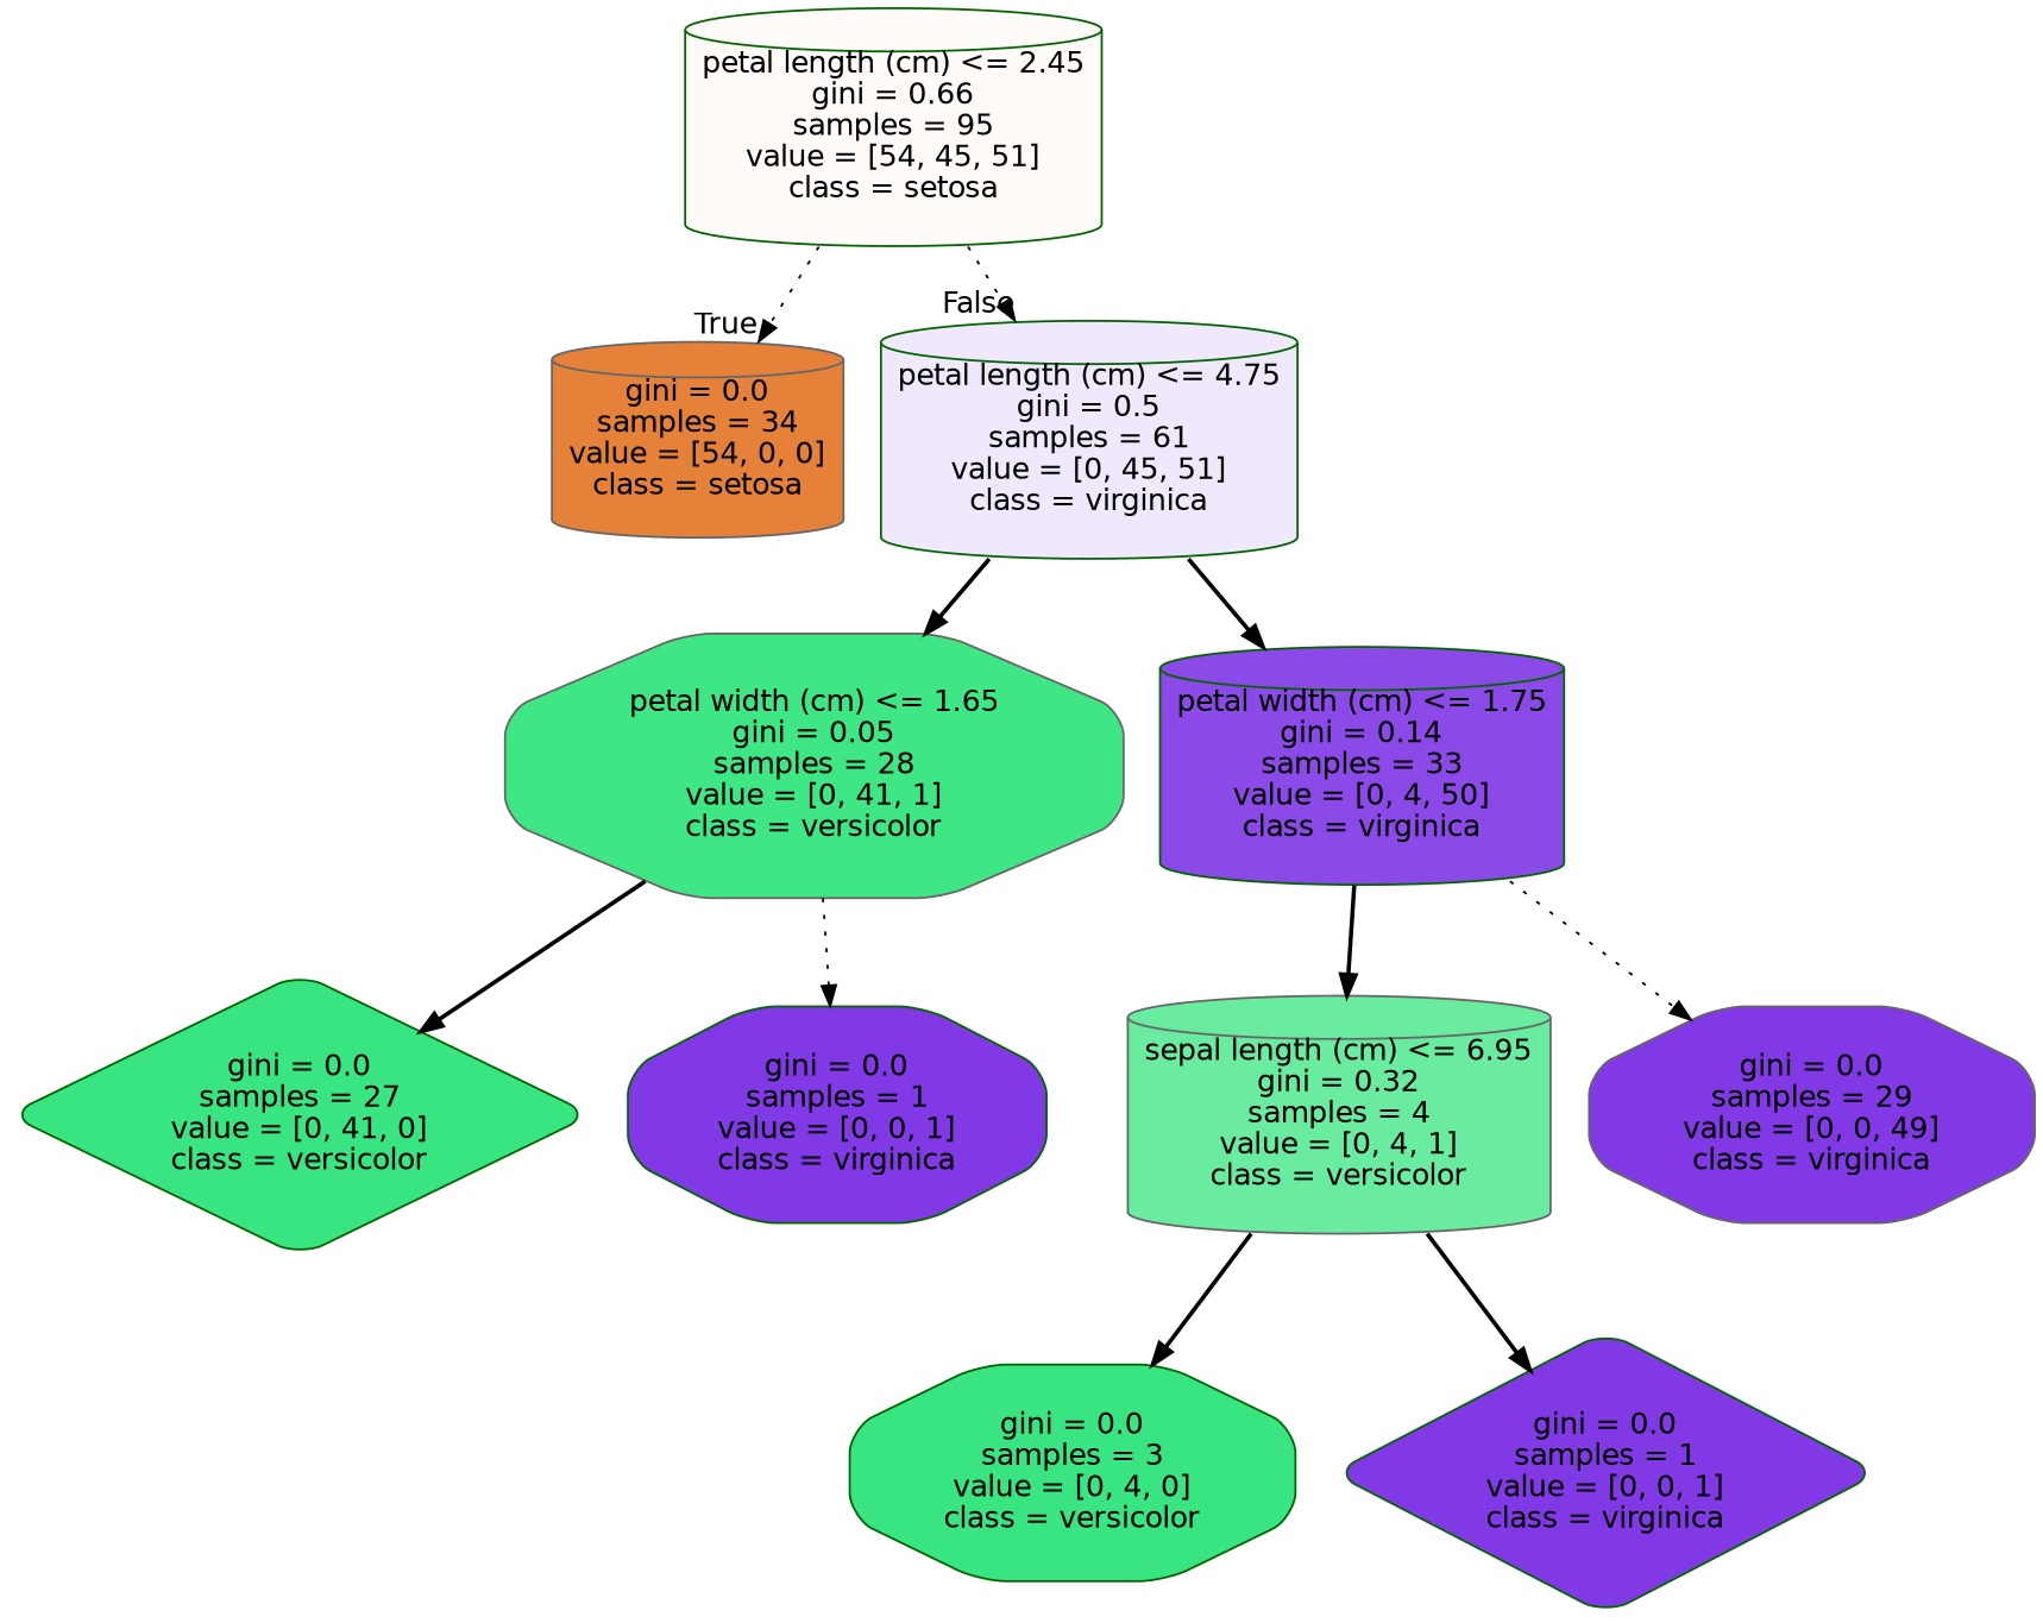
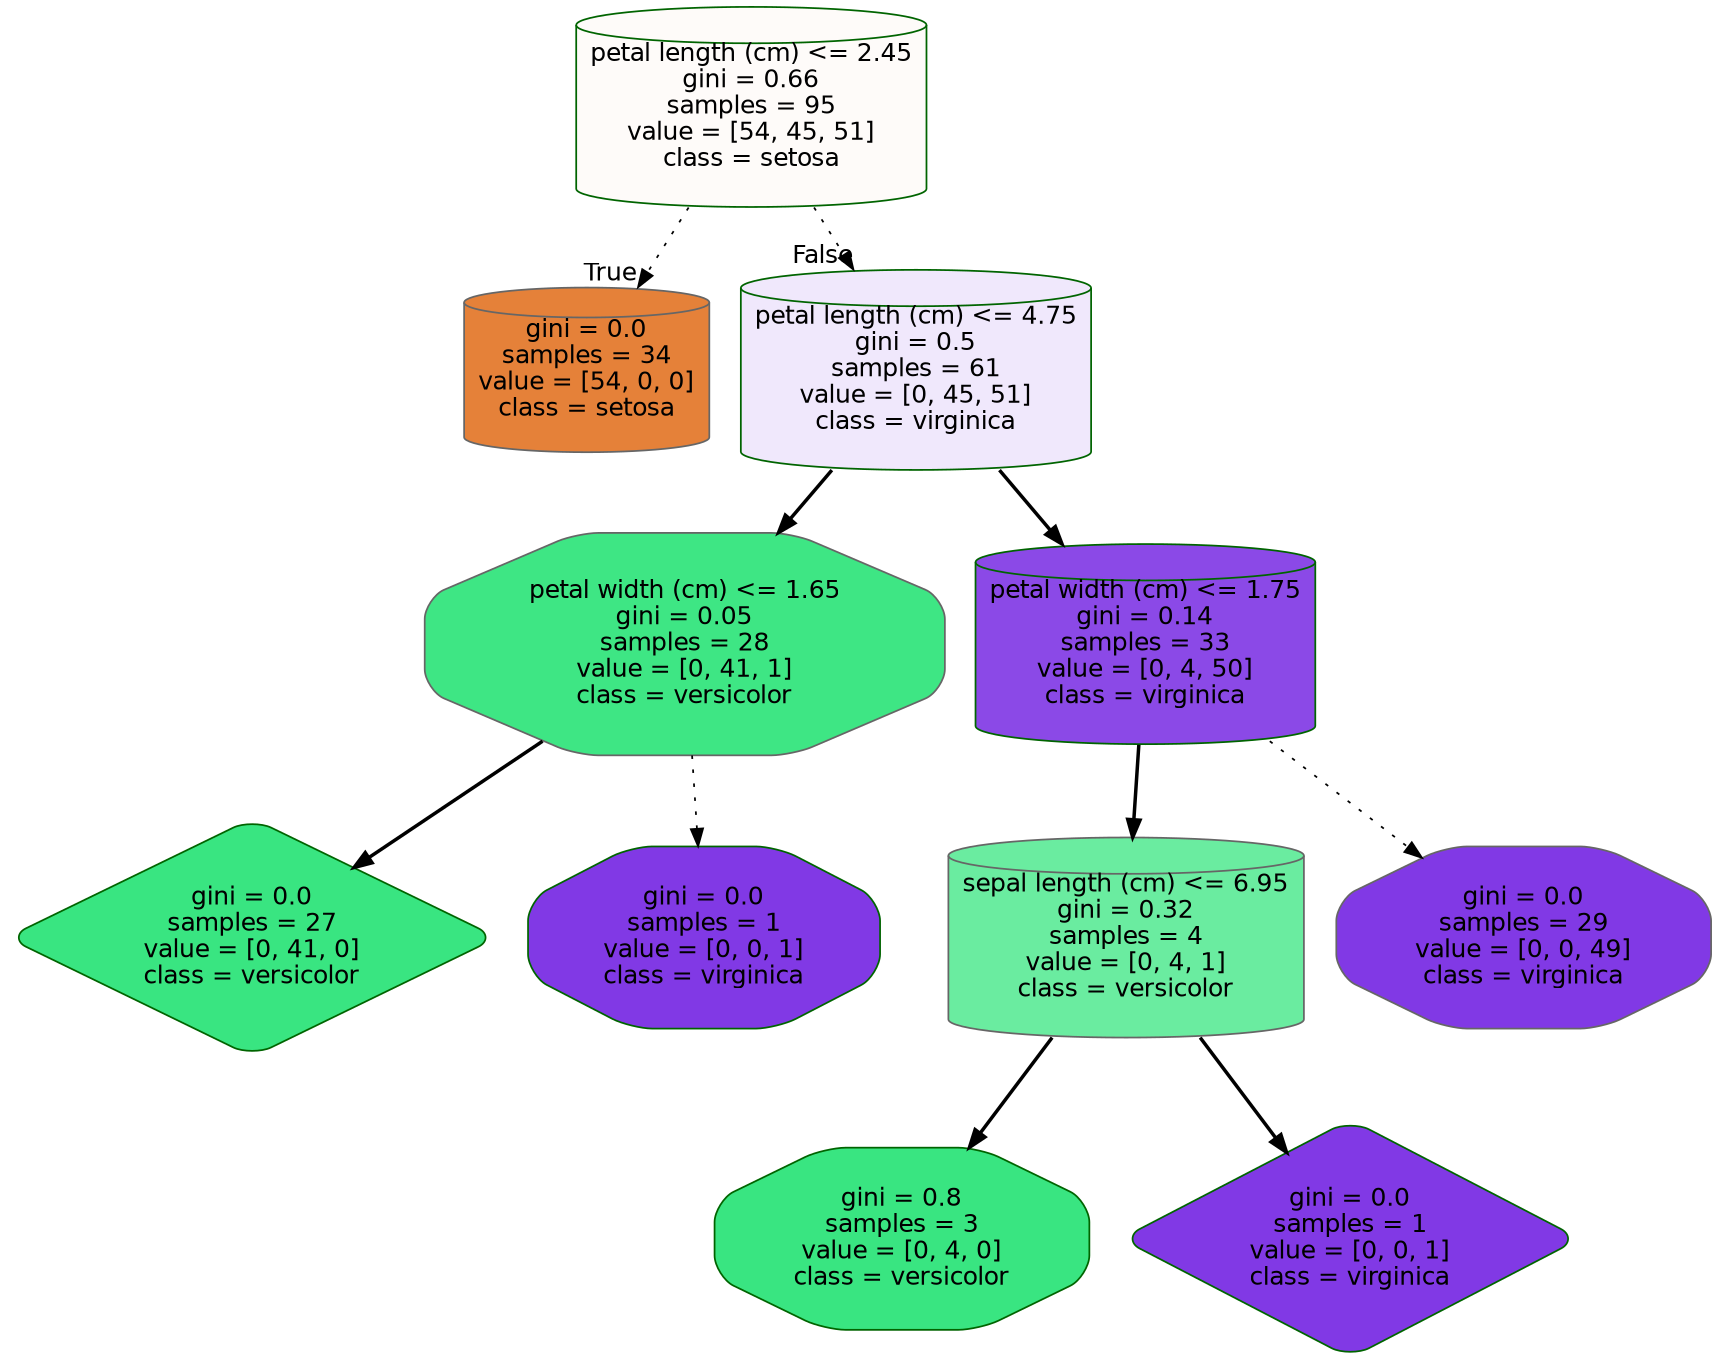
  digraph {
    node [color=darkgreen fillcolor="#8139e5" fontname=helvetica shape=cylinder style="filled, rounded"]
    edge [fontname=helvetica style=bold]
    n1 [fillcolor="#fefbf9" label="petal length (cm) <= 2.45\ngini = 0.66\nsamples = 95\nvalue = [54, 45, 51]\nclass = setosa"]
    n2 [color=gray40 fillcolor="#e58139" label="gini = 0.0\nsamples = 34\nvalue = [54, 0, 0]\nclass = setosa"]
    n3 [fillcolor="#f0e8fc" label="petal length (cm) <= 4.75\ngini = 0.5\nsamples = 61\nvalue = [0, 45, 51]\nclass = virginica"]
    n4 [color=gray40 fillcolor="#3ee684" label="petal width (cm) <= 1.65\ngini = 0.05\nsamples = 28\nvalue = [0, 41, 1]\nclass = versicolor" shape=octagon]
    n5 [fillcolor="#8b49e7" label="petal width (cm) <= 1.75\ngini = 0.14\nsamples = 33\nvalue = [0, 4, 50]\nclass = virginica"]
    n6 [fillcolor="#39e581" label="gini = 0.0\nsamples = 27\nvalue = [0, 41, 0]\nclass = versicolor" shape=diamond]
    n7 [label="gini = 0.0\nsamples = 1\nvalue = [0, 0, 1]\nclass = virginica" shape=octagon]
    n8 [color=gray40 fillcolor="#6aeca0" label="sepal length (cm) <= 6.95\ngini = 0.32\nsamples = 4\nvalue = [0, 4, 1]\nclass = versicolor"]
    n9 [color=gray40 label="gini = 0.0\nsamples = 29\nvalue = [0, 0, 49]\nclass = virginica" shape=octagon]
-   n10 [fillcolor="#39e581" label="gini = 0.0\nsamples = 3\nvalue = [0, 4, 0]\nclass = versicolor" shape=octagon]
+   n10 [fillcolor="#39e581" label="gini = 0.8\nsamples = 3\nvalue = [0, 4, 0]\nclass = versicolor" shape=octagon]
    n11 [label="gini = 0.0\nsamples = 1\nvalue = [0, 0, 1]\nclass = virginica" shape=diamond]
    n1 -> n2 [headlabel=True labelangle=45 labeldistance=2.5 style=dotted]
    n1 -> n3 [headlabel=False labelangle=-45 labeldistance=2.5 style=dotted]
    n3 -> n4
    n3 -> n5
    n4 -> n6
    n4 -> n7 [style=dotted]
    n5 -> n8
    n5 -> n9 [style=dotted]
    n8 -> n10
    n8 -> n11
  }
